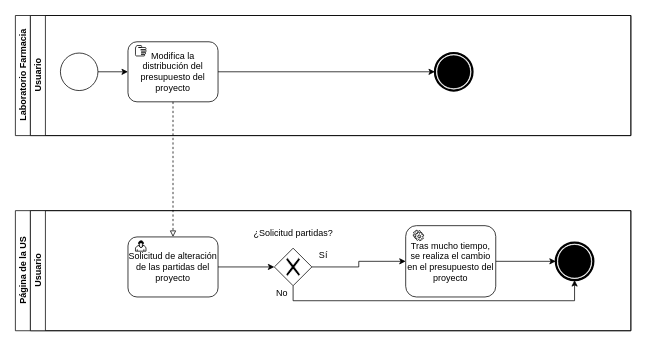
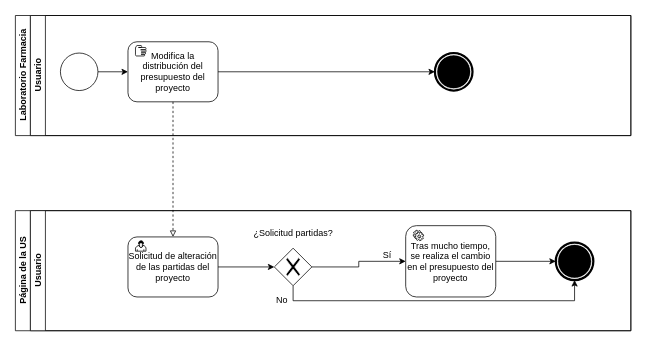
  <mxCell id="0" />
  <mxCell id="1" parent="0" />
  <mxCell id="2" value="Laboratorio Farmacia" style="swimlane;html=1;childLayout=stackLayout;resizeParent=1;resizeParentMax=0;horizontal=0;startSize=20;horizontalStack=0;" vertex="1" parent="1"><mxGeometry x="20" y="20" width="820" height="160" as="geometry" /></mxCell>
  <mxCell id="3" style="edgeStyle=orthogonalEdgeStyle;rounded=0;orthogonalLoop=1;jettySize=auto;html=1;endArrow=classic;endFill=1;" edge="1" parent="2"><mxGeometry relative="1" as="geometry"><mxPoint x="300" y="260" as="targetPoint" /></mxGeometry></mxCell>
  <mxCell id="4" style="edgeStyle=orthogonalEdgeStyle;rounded=0;orthogonalLoop=1;jettySize=auto;html=1;endArrow=classic;endFill=1;" edge="1" parent="2"><mxGeometry relative="1" as="geometry"><Array as="points"><mxPoint x="180" y="340" /><mxPoint x="400" y="340" /></Array><mxPoint x="400" y="310" as="targetPoint" /></mxGeometry></mxCell>
  <mxCell id="5" value="Usuario" style="swimlane;html=1;startSize=20;horizontal=0;" vertex="1" parent="2"><mxGeometry x="20" width="800" height="160" as="geometry" /></mxCell>
  <mxCell id="6" style="edgeStyle=orthogonalEdgeStyle;rounded=0;orthogonalLoop=1;jettySize=auto;html=1;exitX=1;exitY=0.5;exitDx=0;exitDy=0;entryX=0;entryY=0.5;entryDx=0;entryDy=0;" edge="1" parent="5" source="7" target="9"><mxGeometry relative="1" as="geometry" /></mxCell>
  <mxCell id="7" value="" style="shape=mxgraph.bpmn.shape;html=1;verticalLabelPosition=bottom;labelBackgroundColor=#ffffff;verticalAlign=top;align=center;perimeter=ellipsePerimeter;outlineConnect=0;outline=standard;symbol=general;" vertex="1" parent="5"><mxGeometry x="40" y="50" width="50" height="50" as="geometry" /></mxCell>
  <mxCell id="8" style="edgeStyle=orthogonalEdgeStyle;rounded=0;orthogonalLoop=1;jettySize=auto;html=1;exitX=1;exitY=0.5;exitDx=0;exitDy=0;entryX=0;entryY=0.5;entryDx=0;entryDy=0;endArrow=classic;endFill=1;" edge="1" parent="5" source="9" target="11"><mxGeometry relative="1" as="geometry" /></mxCell>
  <mxCell id="9" value="Modifica la distribución del presupuesto del proyecto" style="shape=ext;rounded=1;html=1;whiteSpace=wrap;" vertex="1" parent="5"><mxGeometry x="130" y="35" width="120" height="80" as="geometry" /></mxCell>
  <mxCell id="10" value="" style="shape=mxgraph.bpmn.manual_task;html=1;outlineConnect=0;" vertex="1" parent="5"><mxGeometry x="140" y="40" width="14" height="14" as="geometry" /></mxCell>
  <mxCell id="11" value="" style="shape=mxgraph.bpmn.shape;html=1;verticalLabelPosition=bottom;labelBackgroundColor=#ffffff;verticalAlign=top;align=center;perimeter=ellipsePerimeter;outlineConnect=0;outline=end;symbol=terminate;" vertex="1" parent="5"><mxGeometry x="539" y="50" width="50" height="50" as="geometry" /></mxCell>
  <mxCell id="12" value="Página de la US" style="swimlane;html=1;childLayout=stackLayout;resizeParent=1;resizeParentMax=0;horizontal=0;startSize=20;horizontalStack=0;" vertex="1" parent="1"><mxGeometry x="20" y="280" width="820" height="160" as="geometry" /></mxCell>
  <mxCell id="13" style="edgeStyle=orthogonalEdgeStyle;rounded=0;orthogonalLoop=1;jettySize=auto;html=1;endArrow=classic;endFill=1;" edge="1" parent="12"><mxGeometry relative="1" as="geometry"><mxPoint x="300" y="260" as="targetPoint" /></mxGeometry></mxCell>
  <mxCell id="14" style="edgeStyle=orthogonalEdgeStyle;rounded=0;orthogonalLoop=1;jettySize=auto;html=1;endArrow=classic;endFill=1;" edge="1" parent="12"><mxGeometry relative="1" as="geometry"><Array as="points"><mxPoint x="180" y="340" /><mxPoint x="400" y="340" /></Array><mxPoint x="400" y="310" as="targetPoint" /></mxGeometry></mxCell>
  <mxCell id="15" value="Usuario" style="swimlane;html=1;startSize=20;horizontal=0;" vertex="1" parent="12"><mxGeometry x="20" width="800" height="160" as="geometry" /></mxCell>
  <mxCell id="16" style="edgeStyle=orthogonalEdgeStyle;rounded=0;orthogonalLoop=1;jettySize=auto;html=1;exitX=1;exitY=0.5;exitDx=0;exitDy=0;entryX=0;entryY=0.5;entryDx=0;entryDy=0;endArrow=classic;endFill=1;" edge="1" parent="15" source="17" target="25"><mxGeometry relative="1" as="geometry" /></mxCell>
  <mxCell id="17" value="Solicitud de alteración de las partidas del proyecto" style="shape=ext;rounded=1;html=1;whiteSpace=wrap;" vertex="1" parent="15"><mxGeometry x="130" y="35" width="120" height="80" as="geometry" /></mxCell>
  <mxCell id="18" value="" style="shape=mxgraph.bpmn.shape;html=1;verticalLabelPosition=bottom;labelBackgroundColor=#ffffff;verticalAlign=top;align=center;perimeter=ellipsePerimeter;outlineConnect=0;outline=end;symbol=terminate;" vertex="1" parent="15"><mxGeometry x="700" y="42.5" width="50" height="50" as="geometry" /></mxCell>
  <mxCell id="19" value="" style="shape=mxgraph.bpmn.user_task;html=1;outlineConnect=0;" vertex="1" parent="15"><mxGeometry x="140" y="40" width="14" height="14" as="geometry" /></mxCell>
  <mxCell id="20" style="edgeStyle=orthogonalEdgeStyle;rounded=0;orthogonalLoop=1;jettySize=auto;html=1;exitX=1;exitY=0.5;exitDx=0;exitDy=0;entryX=0;entryY=0.5;entryDx=0;entryDy=0;endArrow=classic;endFill=1;" edge="1" parent="15" source="21" target="18"><mxGeometry relative="1" as="geometry" /></mxCell>
  <mxCell id="21" value="Tras mucho tiempo, se realiza el cambio en el presupuesto del proyecto" style="shape=ext;rounded=1;html=1;whiteSpace=wrap;" vertex="1" parent="15"><mxGeometry x="500" y="20" width="120" height="95" as="geometry" /></mxCell>
  <mxCell id="22" value="" style="shape=mxgraph.bpmn.service_task;html=1;outlineConnect=0;" vertex="1" parent="15"><mxGeometry x="510" y="26" width="14" height="14" as="geometry" /></mxCell>
  <mxCell id="23" style="edgeStyle=orthogonalEdgeStyle;rounded=0;orthogonalLoop=1;jettySize=auto;html=1;exitX=1;exitY=0.5;exitDx=0;exitDy=0;endArrow=classic;endFill=1;" edge="1" parent="15" source="25" target="21"><mxGeometry relative="1" as="geometry" /></mxCell>
  <mxCell id="24" style="edgeStyle=orthogonalEdgeStyle;rounded=0;orthogonalLoop=1;jettySize=auto;html=1;exitX=0.5;exitY=1;exitDx=0;exitDy=0;entryX=0.5;entryY=1;entryDx=0;entryDy=0;endArrow=classic;endFill=1;" edge="1" parent="15" source="25" target="18"><mxGeometry relative="1" as="geometry" /></mxCell>
  <mxCell id="25" value="" style="shape=mxgraph.bpmn.shape;html=1;verticalLabelPosition=bottom;labelBackgroundColor=#ffffff;verticalAlign=top;align=center;perimeter=rhombusPerimeter;background=gateway;outlineConnect=0;outline=none;symbol=exclusiveGw;" vertex="1" parent="15"><mxGeometry x="325" y="50" width="50" height="50" as="geometry" /></mxCell>
  <mxCell id="26" value="¿Solicitud partidas?" style="text;html=1;align=center;verticalAlign=middle;resizable=0;points=[];autosize=1;" vertex="1" parent="15"><mxGeometry x="285" y="20" width="130" height="20" as="geometry" /></mxCell>
- <mxCell id="27" value="Sí" style="text;html=1;align=center;verticalAlign=middle;resizable=0;points=[];autosize=1;" vertex="1" parent="15"><mxGeometry x="375" y="50" width="30" height="20" as="geometry" /></mxCell>
- <mxCell id="28" value="No" style="text;html=1;align=center;verticalAlign=middle;resizable=0;points=[];autosize=1;" vertex="1" parent="15"><mxGeometry x="320" y="100" width="30" height="20" as="geometry" /></mxCell>
+ <mxCell id="27" value="Sí" style="text;html=1;align=center;verticalAlign=middle;resizable=0;points=[];autosize=1;" vertex="1" parent="15"><mxGeometry x="460" y="50" width="30" height="20" as="geometry" /></mxCell>
+ <mxCell id="28" value="No" style="text;html=1;align=center;verticalAlign=middle;resizable=0;points=[];autosize=1;" vertex="1" parent="15"><mxGeometry x="320" y="110" width="30" height="20" as="geometry" /></mxCell>
  <mxCell id="29" style="edgeStyle=orthogonalEdgeStyle;rounded=0;orthogonalLoop=1;jettySize=auto;html=1;exitX=0.5;exitY=1;exitDx=0;exitDy=0;endArrow=block;endFill=0;dashed=1;" edge="1" parent="1" source="9" target="17"><mxGeometry relative="1" as="geometry" /></mxCell>
